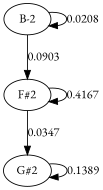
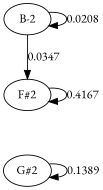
  strict graph {
    fontname="EB Garamond"
    node [fontname="EB Garamond"]
    edge [arrowtype=normal dir=forward fontname="EB Garamond"]
    "B-2" [height=0.5 width=0.75]
    "F#2" [height=0.5 width=0.75]
    "G#2" [height=0.5 width=0.75927]
    "B-2" -- "B-2" [label=0.0208]
-   "B-2" -- "F#2" [label=0.0903]
+   "B-2" -- "F#2" [label=0.0347]
    "F#2" -- "F#2" [label=0.4167]
-   "F#2" -- "G#2" [label=0.0347]
    "G#2" -- "G#2" [label=0.1389]
  }
